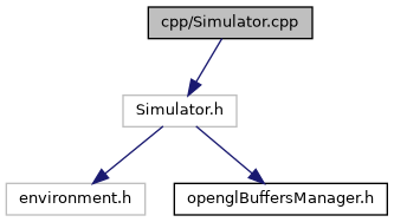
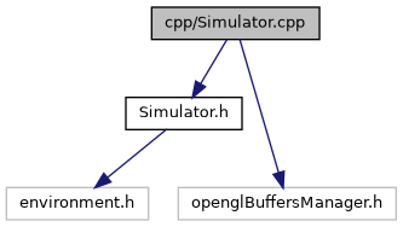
  digraph {
    node [color=black fillcolor=white fontname=Helvetica fontsize=10 shape=record style=filled]
    edge [color=midnightblue fontname=Helvetica fontsize=10 labelfontname=Helvetica labelfontsize=10 style=solid]
    n1 [fillcolor=grey75 fontcolor=black height=0.2 label="cpp/Simulator.cpp" width=0.4]
-   n2 [color=grey75 height=0.2 label="Simulator.h" width=0.4]
+   n2 [height=0.2 label="Simulator.h" width=0.4]
    n3 [color=grey75 height=0.2 label="environment.h" width=0.4]
-   n4 [height=0.2 label="openglBuffersManager.h" width=0.4]
+   n4 [color=grey75 height=0.2 label="openglBuffersManager.h" width=0.4]
    n1 -> n2
    n2 -> n3
-   n2 -> n4
+   n1 -> n4
  }
